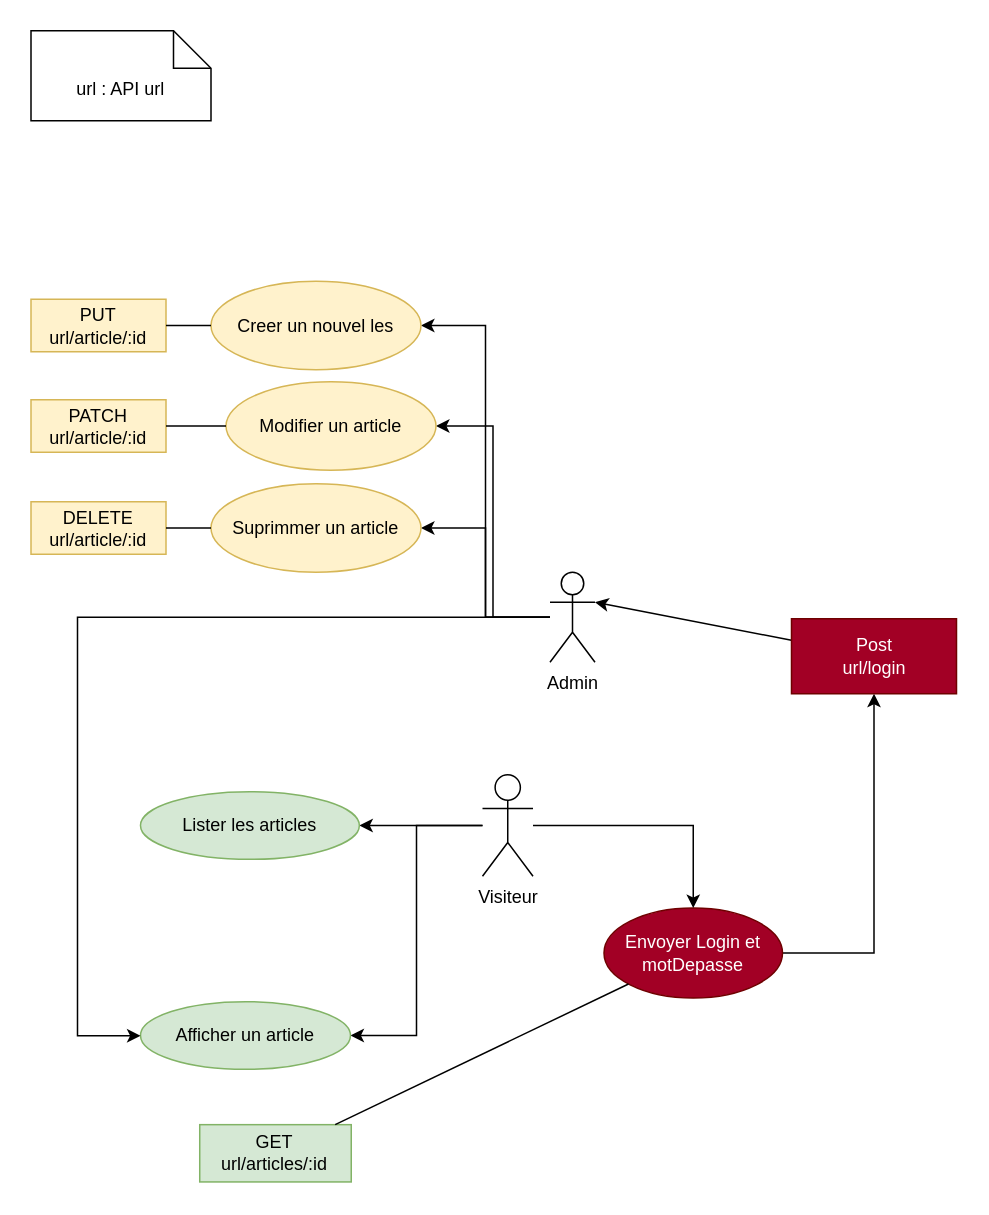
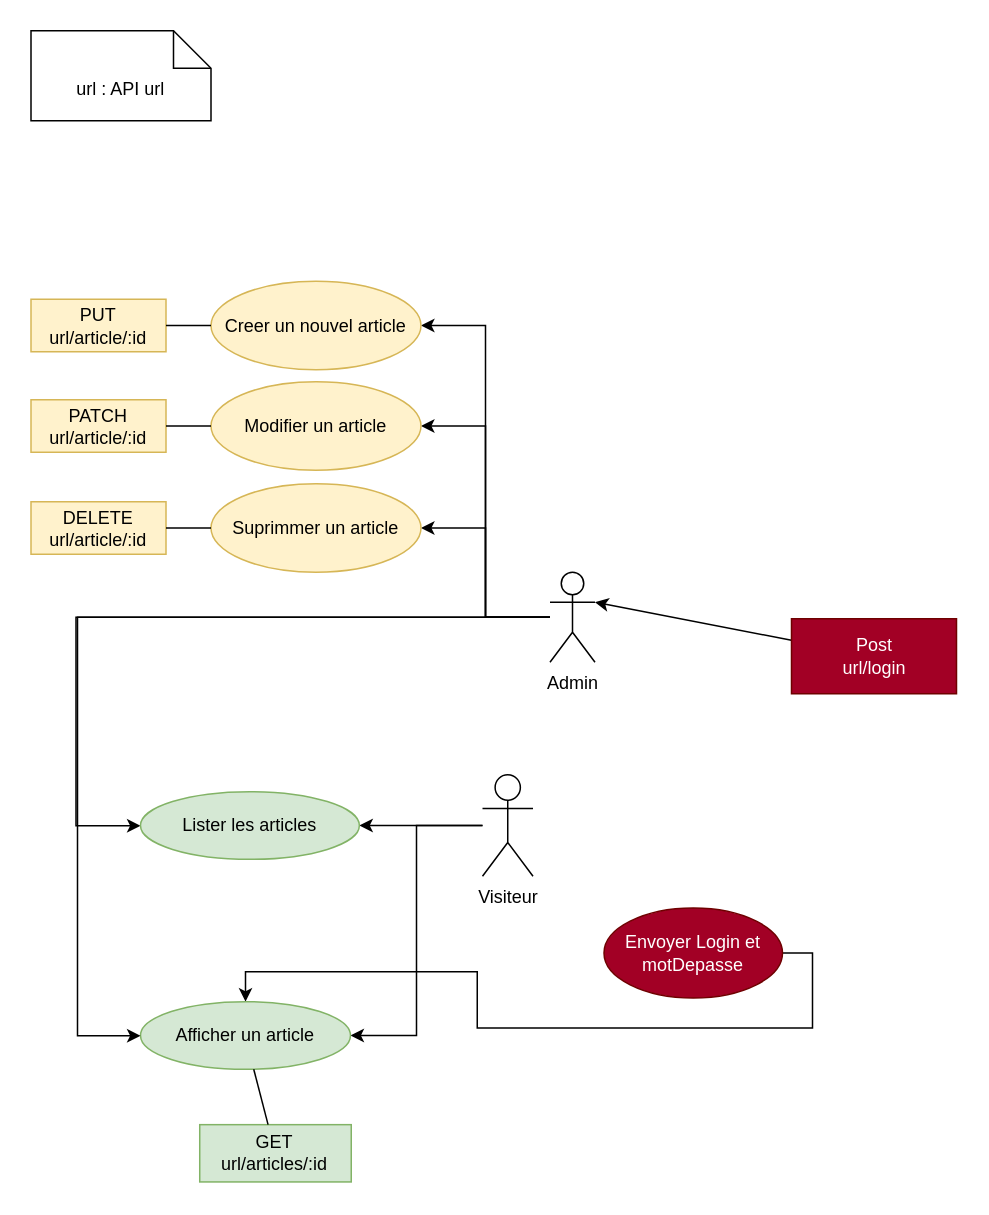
  <mxCell id="0" />
  <mxCell id="1" parent="0" />
+ <mxCell id="2" style="edgeStyle=orthogonalEdgeStyle;rounded=0;orthogonalLoop=0;jettySize=auto;html=1;strokeColor=default;editable=1;movable=1;resizable=1;rotatable=1;deletable=1;locked=0;connectable=1;flowAnimation=0;enumerate=0;comic=0;ignoreEdge=0;noJump=1;bendable=0;backgroundOutline=0;metaEdit=0;snapToPoint=0;" parent="1" source="6" target="16" edge="1"><mxGeometry relative="1" as="geometry"><Array as="points"><mxPoint x="50" y="411" /><mxPoint x="50" y="550" /></Array></mxGeometry></mxCell>
  <mxCell id="3" style="edgeStyle=orthogonalEdgeStyle;rounded=0;orthogonalLoop=1;jettySize=auto;html=1;" parent="1" source="6" target="26" edge="1"><mxGeometry relative="1" as="geometry" /></mxCell>
  <mxCell id="4" style="edgeStyle=orthogonalEdgeStyle;rounded=0;orthogonalLoop=1;jettySize=auto;html=1;entryX=1;entryY=0.5;entryDx=0;entryDy=0;" parent="1" source="6" target="23" edge="1"><mxGeometry relative="1" as="geometry" /></mxCell>
  <mxCell id="5" style="edgeStyle=orthogonalEdgeStyle;rounded=0;orthogonalLoop=1;jettySize=auto;html=1;entryX=1;entryY=0.5;entryDx=0;entryDy=0;" parent="1" source="6" target="20" edge="1"><mxGeometry relative="1" as="geometry"><Array as="points"><mxPoint x="323" y="411" /><mxPoint x="323" y="217" /></Array></mxGeometry></mxCell>
  <mxCell id="6" value="&lt;div&gt;Admin&lt;/div&gt;" style="shape=umlActor;verticalLabelPosition=bottom;verticalAlign=top;html=1;outlineConnect=0;" parent="1" vertex="1"><mxGeometry x="366" y="381" width="30" height="60" as="geometry" /></mxCell>
- <mxCell id="7" style="edgeStyle=orthogonalEdgeStyle;rounded=0;orthogonalLoop=1;jettySize=auto;html=1;exitX=1;exitY=0.5;exitDx=0;exitDy=0;" parent="1" source="8" target="10" edge="1"><mxGeometry relative="1" as="geometry" /></mxCell>
+ <mxCell id="7" style="edgeStyle=orthogonalEdgeStyle;rounded=0;orthogonalLoop=1;jettySize=auto;html=1;exitX=1;exitY=0.5;exitDx=0;exitDy=0;" parent="1" source="8" target="17" edge="1"><mxGeometry relative="1" as="geometry" /></mxCell>
  <mxCell id="8" value="Envoyer Login et motDepasse" style="ellipse;whiteSpace=wrap;html=1;fillColor=#a20025;fontColor=#ffffff;strokeColor=#6F0000;" parent="1" vertex="1"><mxGeometry x="402" y="604.84" width="119" height="60" as="geometry" /></mxCell>
  <mxCell id="9" style="rounded=0;orthogonalLoop=1;jettySize=auto;html=1;entryX=1;entryY=0.333;entryDx=0;entryDy=0;entryPerimeter=0;" parent="1" source="10" target="6" edge="1"><mxGeometry relative="1" as="geometry" /></mxCell>
  <mxCell id="10" value="&lt;div&gt;Post&lt;/div&gt;&lt;div&gt;url/login&lt;br&gt;&lt;/div&gt;" style="html=1;fillColor=#a20025;fontColor=#ffffff;strokeColor=#6F0000;" parent="1" vertex="1"><mxGeometry x="527" y="412" width="110" height="50" as="geometry" /></mxCell>
  <mxCell id="11" value="url : API url " style="shape=note2;boundedLbl=1;whiteSpace=wrap;html=1;size=25;verticalAlign=top;align=center;" parent="1" vertex="1"><mxGeometry x="20" y="20" width="120" height="60" as="geometry" /></mxCell>
- <mxCell id="12" style="edgeStyle=orthogonalEdgeStyle;rounded=0;orthogonalLoop=1;jettySize=auto;html=1;" parent="1" source="15" target="8" edge="1"><mxGeometry relative="1" as="geometry" /></mxCell>
  <mxCell id="13" style="edgeStyle=orthogonalEdgeStyle;rounded=0;orthogonalLoop=1;jettySize=auto;html=1;entryX=1;entryY=0.5;entryDx=0;entryDy=0;" parent="1" source="15" target="16" edge="1"><mxGeometry relative="1" as="geometry" /></mxCell>
  <mxCell id="14" style="edgeStyle=orthogonalEdgeStyle;rounded=0;orthogonalLoop=1;jettySize=auto;html=1;entryX=1;entryY=0.5;entryDx=0;entryDy=0;" parent="1" source="15" target="17" edge="1"><mxGeometry relative="1" as="geometry" /></mxCell>
  <mxCell id="15" value="Visiteur" style="shape=umlActor;verticalLabelPosition=bottom;verticalAlign=top;html=1;outlineConnect=0;" parent="1" vertex="1"><mxGeometry x="320.998" y="516" width="33.672" height="67.676" as="geometry" /></mxCell>
  <mxCell id="16" value="&lt;div&gt;Lister les articles&lt;/div&gt;" style="ellipse;whiteSpace=wrap;html=1;fillColor=#d5e8d4;strokeColor=#82b366;" parent="1" vertex="1"><mxGeometry x="93" y="527.286" width="145.91" height="45.117" as="geometry" /></mxCell>
  <mxCell id="17" value="&lt;div&gt;Afficher un article&lt;/div&gt;" style="ellipse;whiteSpace=wrap;html=1;fillColor=#d5e8d4;strokeColor=#82b366;" parent="1" vertex="1"><mxGeometry x="93" y="667.28" width="140" height="45.12" as="geometry" /></mxCell>
  <mxCell id="18" value="GET&lt;br&gt;url/articles/:id" style="text;html=1;strokeColor=#82b366;fillColor=#d5e8d4;align=center;verticalAlign=middle;whiteSpace=wrap;rounded=0;shadow=0;sketch=0;" parent="1" vertex="1"><mxGeometry x="132.49" y="749.28" width="101.01" height="38.18" as="geometry" /></mxCell>
- <mxCell id="19" value="" style="endArrow=none;html=1;rounded=0;" parent="1" source="18" target="8" edge="1"><mxGeometry width="50" height="50" relative="1" as="geometry"><mxPoint x="58.567" y="721.911" as="sourcePoint" /><mxPoint x="114.687" y="665.514" as="targetPoint" /></mxGeometry></mxCell>
- <mxCell id="20" value="&lt;div&gt;Creer un nouvel les&lt;/div&gt;" style="ellipse;whiteSpace=wrap;html=1;fillColor=#fff2cc;strokeColor=#d6b656;" parent="1" vertex="1"><mxGeometry x="140" y="187" width="140" height="59" as="geometry" /></mxCell>
+ <mxCell id="19" value="" style="endArrow=none;html=1;rounded=0;" parent="1" source="18" target="17" edge="1"><mxGeometry width="50" height="50" relative="1" as="geometry"><mxPoint x="58.567" y="721.911" as="sourcePoint" /><mxPoint x="114.687" y="665.514" as="targetPoint" /></mxGeometry></mxCell>
+ <mxCell id="20" value="&lt;div&gt;Creer un nouvel article&lt;/div&gt;" style="ellipse;whiteSpace=wrap;html=1;fillColor=#fff2cc;strokeColor=#d6b656;" parent="1" vertex="1"><mxGeometry x="140" y="187" width="140" height="59" as="geometry" /></mxCell>
  <mxCell id="21" value="PUT&lt;br&gt;url/article/:id" style="text;html=1;strokeColor=#d6b656;fillColor=#fff2cc;align=center;verticalAlign=middle;whiteSpace=wrap;rounded=0;shadow=0;sketch=0;" parent="1" vertex="1"><mxGeometry x="20" y="199" width="90" height="35" as="geometry" /></mxCell>
  <mxCell id="22" value="" style="endArrow=none;html=1;rounded=0;exitX=1;exitY=0.5;exitDx=0;exitDy=0;entryX=0;entryY=0.5;entryDx=0;entryDy=0;" parent="1" source="21" target="20" edge="1"><mxGeometry width="50" height="50" relative="1" as="geometry"><mxPoint x="120" y="79" as="sourcePoint" /><mxPoint x="160" y="79" as="targetPoint" /></mxGeometry></mxCell>
- <mxCell id="23" value="&lt;div&gt;Modifier un article&lt;/div&gt;" style="ellipse;whiteSpace=wrap;html=1;fillColor=#fff2cc;strokeColor=#d6b656;" parent="1" vertex="1"><mxGeometry x="150" y="254" width="140" height="59" as="geometry" /></mxCell>
+ <mxCell id="23" value="&lt;div&gt;Modifier un article&lt;/div&gt;" style="ellipse;whiteSpace=wrap;html=1;fillColor=#fff2cc;strokeColor=#d6b656;" parent="1" vertex="1"><mxGeometry x="140" y="254" width="140" height="59" as="geometry" /></mxCell>
  <mxCell id="24" value="PATCH&lt;br&gt;url/article/:id" style="text;html=1;strokeColor=#d6b656;fillColor=#fff2cc;align=center;verticalAlign=middle;whiteSpace=wrap;rounded=0;shadow=0;sketch=0;" parent="1" vertex="1"><mxGeometry x="20" y="266" width="90" height="35" as="geometry" /></mxCell>
  <mxCell id="25" value="" style="endArrow=none;html=1;rounded=0;exitX=1;exitY=0.5;exitDx=0;exitDy=0;entryX=0;entryY=0.5;entryDx=0;entryDy=0;" parent="1" source="24" target="23" edge="1"><mxGeometry width="50" height="50" relative="1" as="geometry"><mxPoint x="120" y="146" as="sourcePoint" /><mxPoint x="160" y="146" as="targetPoint" /></mxGeometry></mxCell>
  <mxCell id="26" value="&lt;div&gt;&lt;span style=&quot;background-color: initial;&quot;&gt;Suprimmer un article&lt;/span&gt;&lt;br&gt;&lt;/div&gt;" style="ellipse;whiteSpace=wrap;html=1;fillColor=#fff2cc;strokeColor=#d6b656;" parent="1" vertex="1"><mxGeometry x="140" y="322" width="140" height="59" as="geometry" /></mxCell>
  <mxCell id="27" value="DELETE&lt;br&gt;url/article/:id" style="text;html=1;strokeColor=#d6b656;fillColor=#fff2cc;align=center;verticalAlign=middle;whiteSpace=wrap;rounded=0;shadow=0;sketch=0;" parent="1" vertex="1"><mxGeometry x="20" y="334" width="90" height="35" as="geometry" /></mxCell>
  <mxCell id="28" value="" style="endArrow=none;html=1;rounded=0;exitX=1;exitY=0.5;exitDx=0;exitDy=0;entryX=0;entryY=0.5;entryDx=0;entryDy=0;" parent="1" source="27" target="26" edge="1"><mxGeometry width="50" height="50" relative="1" as="geometry"><mxPoint x="120" y="214" as="sourcePoint" /><mxPoint x="160" y="214" as="targetPoint" /></mxGeometry></mxCell>
  <mxCell id="29" value="" style="endArrow=classic;html=1;rounded=0;edgeStyle=orthogonalEdgeStyle;" parent="1" source="6" target="17" edge="1"><mxGeometry width="50" height="50" relative="1" as="geometry"><mxPoint x="480" y="416" as="sourcePoint" /><mxPoint x="530" y="366" as="targetPoint" /><Array as="points"><mxPoint x="51" y="411" /><mxPoint x="51" y="690" /></Array></mxGeometry></mxCell>
